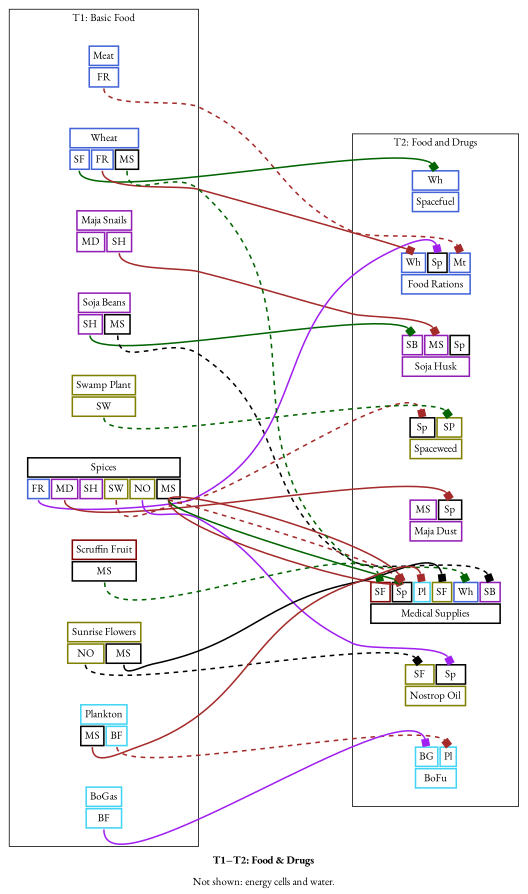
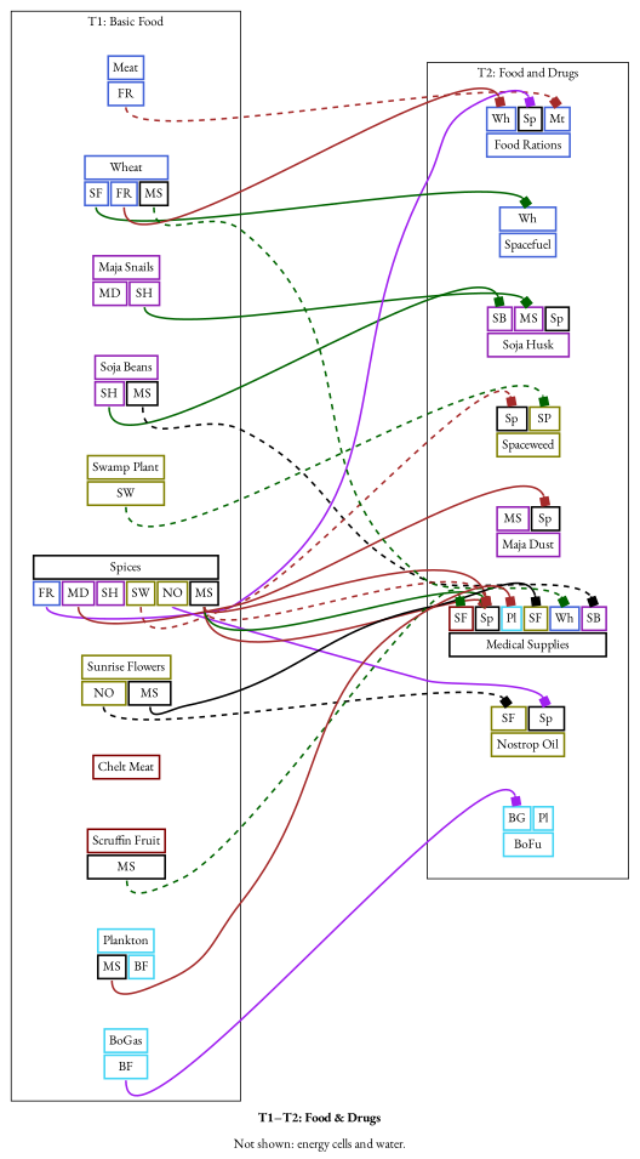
  digraph {
    compound=true
    fontname="EB Garamond"
    label=<<b>T1–T2: Food &amp; Drugs</b><br/><br/>Not shown: energy cells and water.>
    nodesep=0.3
    rankdir=LR
    ranksep=3
    node [color=slategray1 fontname="EB Garamond" margin=0.2 penwidth=2.0 shape=plaintext]
    edge [arrowType=normal arrowhead=box arrowsize=1.0 color=brown fontname="EB Garamond" headport="spices:n" penwidth=2.0 style=bold tailport="medical_supplies:s" weight=1.0]
    n1 [label=<<table border="0" cellborder="2" cellpadding="4" cellspacing="1" fixedsize="false" id="maja_snails" port="output">      <tr>     <td align="text" bgcolor="white" color="#911eb4" colspan="2">Maja Snails</td>   </tr>        <tr>                <td align="text" bgcolor="white" color="#911eb4" port="maja_dust">MD</td>                <td align="text" bgcolor="white" color="#911eb4" port="soja_husk">SH</td>            </tr>    </table>>]
    n2 [label=<<table border="0" cellborder="2" cellpadding="4" cellspacing="1" fixedsize="false" id="meat" port="output">      <tr>     <td align="text" bgcolor="white" color="#4363d8" colspan="1">Meat</td>   </tr>        <tr>                <td align="text" bgcolor="white" color="#4363d8" port="food_rations">FR</td>            </tr>    </table>>]
    n3 [label=<<table border="0" cellborder="2" cellpadding="4" cellspacing="1" fixedsize="false" id="soja_beans" port="output">      <tr>     <td align="text" bgcolor="white" color="#911eb4" colspan="2">Soja Beans</td>   </tr>        <tr>                <td align="text" bgcolor="white" color="#911eb4" port="soja_husk">SH</td>                <td align="text" bgcolor="white" color="#000000" port="medical_supplies">MS</td>            </tr>    </table>>]
    n4 [label=<<table border="0" cellborder="2" cellpadding="4" cellspacing="1" fixedsize="false" id="spices" port="output">      <tr>     <td align="text" bgcolor="white" color="#000000" colspan="6">Spices</td>   </tr>        <tr>                <td align="text" bgcolor="white" color="#4363d8" port="food_rations">FR</td>                <td align="text" bgcolor="white" color="#911eb4" port="maja_dust">MD</td>                <td align="text" bgcolor="white" color="#911eb4" port="soja_husk">SH</td>                <td align="text" bgcolor="white" color="#808000" port="spaceweed">SW</td>                <td align="text" bgcolor="white" color="#808000" port="nostrop_oil">NO</td>                <td align="text" bgcolor="white" color="#000000" port="medical_supplies">MS</td>            </tr>    </table>>]
    n5 [label=<<table border="0" cellborder="2" cellpadding="4" cellspacing="1" fixedsize="false" id="sunrise_flowers" port="output">      <tr>     <td align="text" bgcolor="white" color="#808000" colspan="2">Sunrise Flowers</td>   </tr>        <tr>                <td align="text" bgcolor="white" color="#808000" port="nostrop_oil">NO</td>                <td align="text" bgcolor="white" color="#000000" port="medical_supplies">MS</td>            </tr>    </table>>]
    n6 [label=<<table border="0" cellborder="2" cellpadding="4" cellspacing="1" fixedsize="false" id="swamp_plant" port="output">      <tr>     <td align="text" bgcolor="white" color="#808000" colspan="1">Swamp Plant</td>   </tr>        <tr>                <td align="text" bgcolor="white" color="#808000" port="spaceweed">SW</td>            </tr>    </table>>]
    n7 [label=<<table border="0" cellborder="2" cellpadding="4" cellspacing="1" fixedsize="false" id="wheat" port="output">      <tr>     <td align="text" bgcolor="white" color="#4363d8" colspan="3">Wheat</td>   </tr>        <tr>                <td align="text" bgcolor="white" color="#4363d8" port="spacefuel">SF</td>                <td align="text" bgcolor="white" color="#4363d8" port="food_rations">FR</td>                <td align="text" bgcolor="white" color="#000000" port="medical_supplies">MS</td>            </tr>    </table>>]
+   n8 [label=<<table border="0" cellborder="2" cellpadding="4" cellspacing="1" fixedsize="false" id="chelt_meat" port="output">      <tr>     <td align="text" bgcolor="white" color="#800000" colspan="1">Chelt Meat</td>   </tr>    </table>>]
    n9 [label=<<table border="0" cellborder="2" cellpadding="4" cellspacing="1" fixedsize="false" id="scruffin_fruits" port="output">      <tr>     <td align="text" bgcolor="white" color="#800000" colspan="1">Scruffin Fruit</td>   </tr>        <tr>                <td align="text" bgcolor="white" color="#000000" port="medical_supplies">MS</td>            </tr>    </table>>]
    n10 [label=<<table border="0" cellborder="2" cellpadding="4" cellspacing="1" fixedsize="false" id="plankton" port="output">      <tr>     <td align="text" bgcolor="white" color="#42d4f4" colspan="2">Plankton</td>   </tr>        <tr>                <td align="text" bgcolor="white" color="#000000" port="medical_supplies">MS</td>                <td align="text" bgcolor="white" color="#42d4f4" port="bofu">BF</td>            </tr>    </table>>]
    n11 [label=<<table border="0" cellborder="2" cellpadding="4" cellspacing="1" fixedsize="false" id="bogas" port="output">      <tr>     <td align="text" bgcolor="white" color="#42d4f4" colspan="1">BoGas</td>   </tr>        <tr>                <td align="text" bgcolor="white" color="#42d4f4" port="bofu">BF</td>            </tr>    </table>>]
    n12 [label=<<table border="0" cellborder="2" cellpadding="4" cellspacing="1" fixedsize="false" id="spacefuel" port="output">        <tr>                <td align="text" bgcolor="white" color="#4363d8" port="wheat">Wh</td>            </tr>      <tr>     <td align="text" bgcolor="white" color="#4363d8" colspan="1">Spacefuel</td>   </tr>    </table>>]
    n13 [label=<<table border="0" cellborder="2" cellpadding="4" cellspacing="1" fixedsize="false" id="food_rations" port="output">        <tr>                <td align="text" bgcolor="white" color="#4363d8" port="wheat">Wh</td>                <td align="text" bgcolor="white" color="#000000" port="spices">Sp</td>                <td align="text" bgcolor="white" color="#4363d8" port="meat">Mt</td>            </tr>      <tr>     <td align="text" bgcolor="white" color="#4363d8" colspan="3">Food Rations</td>   </tr>    </table>>]
    n14 [label=<<table border="0" cellborder="2" cellpadding="4" cellspacing="1" fixedsize="false" id="maja_dust" port="output">        <tr>                <td align="text" bgcolor="white" color="#911eb4" port="maja_snails">MS</td>                <td align="text" bgcolor="white" color="#000000" port="spices">Sp</td>            </tr>      <tr>     <td align="text" bgcolor="white" color="#911eb4" colspan="2">Maja Dust</td>   </tr>    </table>>]
    n15 [label=<<table border="0" cellborder="2" cellpadding="4" cellspacing="1" fixedsize="false" id="soja_husk" port="output">        <tr>                <td align="text" bgcolor="white" color="#911eb4" port="soja_beans">SB</td>                <td align="text" bgcolor="white" color="#911eb4" port="maja_snails">MS</td>                <td align="text" bgcolor="white" color="#000000" port="spices">Sp</td>            </tr>      <tr>     <td align="text" bgcolor="white" color="#911eb4" colspan="3">Soja Husk</td>   </tr>    </table>>]
    n16 [label=<<table border="0" cellborder="2" cellpadding="4" cellspacing="1" fixedsize="false" id="spaceweed" port="output">        <tr>                <td align="text" bgcolor="white" color="#000000" port="spices">Sp</td>                <td align="text" bgcolor="white" color="#808000" port="swamp_plant">SP</td>            </tr>      <tr>     <td align="text" bgcolor="white" color="#808000" colspan="2">Spaceweed</td>   </tr>    </table>>]
    n17 [label=<<table border="0" cellborder="2" cellpadding="4" cellspacing="1" fixedsize="false" id="nostrop_oil" port="output">        <tr>                <td align="text" bgcolor="white" color="#808000" port="sunrise_flowers">SF</td>                <td align="text" bgcolor="white" color="#000000" port="spices">Sp</td>            </tr>      <tr>     <td align="text" bgcolor="white" color="#808000" colspan="2">Nostrop Oil</td>   </tr>    </table>>]
    n18 [label=<<table border="0" cellborder="2" cellpadding="4" cellspacing="1" fixedsize="false" id="medical_supplies" port="output">        <tr>                <td align="text" bgcolor="white" color="#800000" port="scruffin_fruits">SF</td>                <td align="text" bgcolor="white" color="#000000" port="spices">Sp</td>                <td align="text" bgcolor="white" color="#42d4f4" port="plankton">Pl</td>                <td align="text" bgcolor="white" color="#808000" port="sunrise_flowers">SF</td>                <td align="text" bgcolor="white" color="#4363d8" port="wheat">Wh</td>                <td align="text" bgcolor="white" color="#911eb4" port="soja_beans">SB</td>            </tr>      <tr>     <td align="text" bgcolor="white" color="#000000" colspan="6">Medical Supplies</td>   </tr>    </table>>]
    n19 [label=<<table border="0" cellborder="2" cellpadding="4" cellspacing="1" fixedsize="false" id="bofu" port="output">        <tr>                <td align="text" bgcolor="white" color="#42d4f4" port="bogas">BG</td>                <td align="text" bgcolor="white" color="#42d4f4" port="plankton">Pl</td>            </tr>      <tr>     <td align="text" bgcolor="white" color="#42d4f4" colspan="2">BoFu</td>   </tr>    </table>>]
    subgraph sub_1 {
      cluster=true
      label="T1: Basic Food"
      n1
      n2
      n3
      n4
      n5
      n6
      n7
+     n8
      n9
      n10
      n11
    }
    subgraph sub_2 {
      cluster=true
      label="T2: Food and Drugs"
      n12
      n13
      n14
      n15
      n16
      n17
      n18
      n19
    }
-   n1 -> n15 [headport="maja_snails:n" tailport="soja_husk:s"]
+   n1 -> n15 [color=darkgreen headport="maja_snails:n" tailport="soja_husk:s"]
    n2 -> n13 [headport="meat:n" style=dashed tailport="food_rations:s"]
    n3 -> n15 [color=darkgreen headport="soja_beans:n" tailport="soja_husk:s"]
    n3 -> n18 [color=black headport="soja_beans:n" style=dashed]
    n4 -> n13 [color=purple tailport="food_rations:s"]
    n4 -> n14 [tailport="maja_dust:s"]
    n4 -> n16 [style=dashed tailport="spaceweed:s"]
    n4 -> n17 [color=purple style=solid tailport="nostrop_oil:s"]
    n4 -> n18 [style=solid]
    n4 -> n18 [color=darkgreen]
    n4 -> n18 [style=dashed]
    n4 -> n18
    n5 -> n17 [color=black headport="sunrise_flowers:n" style=dashed tailport="nostrop_oil:s"]
    n5 -> n18 [color=black headport="sunrise_flowers:n"]
    n6 -> n16 [color=darkgreen headport="swamp_plant:n" style=dashed tailport="spaceweed:s"]
    n7 -> n12 [color=darkgreen headport="wheat:n" style=solid tailport="spacefuel:s"]
    n7 -> n13 [headport="wheat:n" tailport="food_rations:s"]
    n7 -> n18 [color=darkgreen headport="wheat:n" style=dashed]
    n9 -> n18 [color=darkgreen headport="scruffin_fruits:n" style=dashed]
    n10 -> n18 [headport="plankton:n" style=solid]
-   n10 -> n19 [headport="plankton:n" style=dashed tailport="bofu:s"]
    n11 -> n19 [color=purple headport="bogas:n" tailport="bofu:s"]
  }
